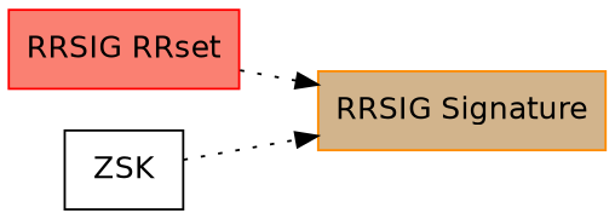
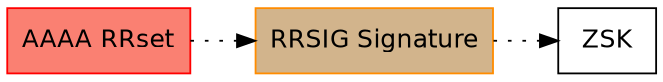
  digraph {
    fontname="DejaVu Sans"
    rankdir=LR
    node [fontname="DejaVu Sans" shape=record style=filled]
    edge [fontname="DejaVu Sans" style=dotted]
-   n1 [color=red fillcolor=salmon label="RRSIG RRset"]
+   n1 [color=red fillcolor=salmon label="AAAA RRset"]
    n2 [color=darkorange fillcolor=tan label="RRSIG Signature"]
    n3 [color=black fillcolor=white label=ZSK]
    n1 -> n2
-   n3 -> n2
+   n2 -> n3
  }
